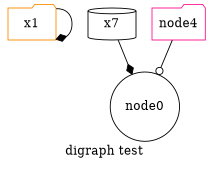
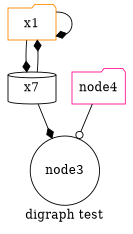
  digraph {
    label="digraph test "
    node [color=black shape=folder]
    edge [arrowhead=diamond]
    n1 [color=darkorange label=x1]
    n2 [label=x7 shape=cylinder]
-   node3 [shape=circle label=node0]
+   node3 [shape=circle]
    node4 [color=deeppink]
    n1 -> n1
+   n1 -> n2
+   n2 -> n1
    n2 -> node3
    node4 -> node3 [arrowhead=odot]
  }
